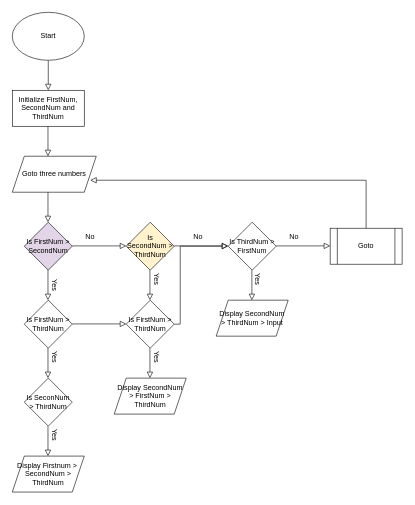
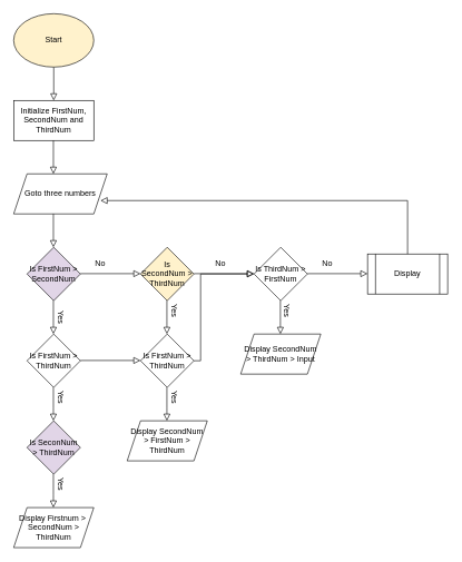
  <mxCell id="0" />
  <mxCell id="1" parent="0" />
  <mxCell id="2" value="" style="rounded=0;html=1;jettySize=auto;orthogonalLoop=1;fontSize=11;endArrow=block;endFill=0;endSize=8;strokeWidth=1;shadow=0;labelBackgroundColor=none;edgeStyle=orthogonalEdgeStyle;" parent="1" edge="1"><mxGeometry relative="1" as="geometry"><mxPoint x="80" y="100" as="sourcePoint" /><mxPoint x="80" y="150" as="targetPoint" /></mxGeometry></mxCell>
- <mxCell id="3" value="Start" style="ellipse;whiteSpace=wrap;html=1;" vertex="1" parent="1"><mxGeometry x="20" y="20" width="120" height="80" as="geometry" /></mxCell>
+ <mxCell id="3" value="Start" style="ellipse;whiteSpace=wrap;html=1;fillColor=#fff2cc;" vertex="1" parent="1"><mxGeometry x="20" y="20" width="120" height="80" as="geometry" /></mxCell>
  <mxCell id="4" value="Initialize FirstNum, SecondNum and ThirdNum" style="rounded=0;whiteSpace=wrap;html=1;" vertex="1" parent="1"><mxGeometry x="20" y="150" width="120" height="60" as="geometry" /></mxCell>
  <mxCell id="5" value="" style="rounded=0;html=1;jettySize=auto;orthogonalLoop=1;fontSize=11;endArrow=block;endFill=0;endSize=8;strokeWidth=1;shadow=0;labelBackgroundColor=none;edgeStyle=orthogonalEdgeStyle;" edge="1" parent="1"><mxGeometry relative="1" as="geometry"><mxPoint x="79.5" y="210" as="sourcePoint" /><mxPoint x="79.5" y="260" as="targetPoint" /></mxGeometry></mxCell>
  <mxCell id="6" value="Goto three numbers" style="shape=parallelogram;perimeter=parallelogramPerimeter;whiteSpace=wrap;html=1;fixedSize=1;" vertex="1" parent="1"><mxGeometry x="20" y="260" width="140" height="60" as="geometry" /></mxCell>
  <mxCell id="7" value="" style="rounded=0;html=1;jettySize=auto;orthogonalLoop=1;fontSize=11;endArrow=block;endFill=0;endSize=8;strokeWidth=1;shadow=0;labelBackgroundColor=none;edgeStyle=orthogonalEdgeStyle;" edge="1" parent="1"><mxGeometry relative="1" as="geometry"><mxPoint x="79.5" y="320" as="sourcePoint" /><mxPoint x="79.5" y="370" as="targetPoint" /></mxGeometry></mxCell>
  <mxCell id="8" value="Is FirstNum &amp;gt; SecondNum" style="rhombus;whiteSpace=wrap;html=1;fillColor=#e1d5e7;" vertex="1" parent="1"><mxGeometry x="40" y="370" width="80" height="80" as="geometry" /></mxCell>
  <mxCell id="9" value="" style="rounded=0;html=1;jettySize=auto;orthogonalLoop=1;fontSize=11;endArrow=block;endFill=0;endSize=8;strokeWidth=1;shadow=0;labelBackgroundColor=none;edgeStyle=orthogonalEdgeStyle;" edge="1" parent="1"><mxGeometry relative="1" as="geometry"><mxPoint x="79.5" y="580" as="sourcePoint" /><mxPoint x="79.5" y="630" as="targetPoint" /><Array as="points"><mxPoint x="79.5" y="610" /><mxPoint x="79.5" y="610" /></Array></mxGeometry></mxCell>
  <mxCell id="10" value="" style="rounded=0;html=1;jettySize=auto;orthogonalLoop=1;fontSize=11;endArrow=block;endFill=0;endSize=8;strokeWidth=1;shadow=0;labelBackgroundColor=none;edgeStyle=orthogonalEdgeStyle;" edge="1" parent="1"><mxGeometry relative="1" as="geometry"><mxPoint x="79.5" y="450" as="sourcePoint" /><mxPoint x="79.5" y="500" as="targetPoint" /></mxGeometry></mxCell>
  <mxCell id="11" value="" style="rounded=0;html=1;jettySize=auto;orthogonalLoop=1;fontSize=11;endArrow=block;endFill=0;endSize=8;strokeWidth=1;shadow=0;labelBackgroundColor=none;edgeStyle=orthogonalEdgeStyle;" edge="1" parent="1"><mxGeometry relative="1" as="geometry"><mxPoint x="120" y="409.5" as="sourcePoint" /><mxPoint x="210" y="409.5" as="targetPoint" /></mxGeometry></mxCell>
  <mxCell id="12" value="Is SecondNum &amp;gt; ThirdNum" style="rhombus;whiteSpace=wrap;html=1;fillColor=#fff2cc;" vertex="1" parent="1"><mxGeometry x="210" y="370" width="80" height="80" as="geometry" /></mxCell>
  <mxCell id="13" value="Is FirstNum &amp;gt; ThirdNum" style="rhombus;whiteSpace=wrap;html=1;" vertex="1" parent="1"><mxGeometry x="40" y="500" width="80" height="80" as="geometry" /></mxCell>
  <mxCell id="14" value="Display Firstnum &amp;gt;&amp;nbsp; SecondNum &amp;gt; ThirdNum" style="shape=parallelogram;perimeter=parallelogramPerimeter;whiteSpace=wrap;html=1;fixedSize=1;" vertex="1" parent="1"><mxGeometry x="20" y="760" width="120" height="60" as="geometry" /></mxCell>
- <mxCell id="15" value="Is SeconNum &amp;gt; ThirdNum" style="rhombus;whiteSpace=wrap;html=1;" vertex="1" parent="1"><mxGeometry x="40" y="630" width="80" height="80" as="geometry" /></mxCell>
+ <mxCell id="15" value="Is SeconNum &amp;gt; ThirdNum" style="rhombus;whiteSpace=wrap;html=1;fillColor=#e1d5e7;" vertex="1" parent="1"><mxGeometry x="40" y="630" width="80" height="80" as="geometry" /></mxCell>
  <mxCell id="16" value="" style="rounded=0;html=1;jettySize=auto;orthogonalLoop=1;fontSize=11;endArrow=block;endFill=0;endSize=8;strokeWidth=1;shadow=0;labelBackgroundColor=none;edgeStyle=orthogonalEdgeStyle;" edge="1" parent="1"><mxGeometry relative="1" as="geometry"><mxPoint x="249.5" y="580" as="sourcePoint" /><mxPoint x="249.5" y="630" as="targetPoint" /><Array as="points"><mxPoint x="249.5" y="610" /><mxPoint x="249.5" y="610" /></Array></mxGeometry></mxCell>
  <mxCell id="17" value="" style="rounded=0;html=1;jettySize=auto;orthogonalLoop=1;fontSize=11;endArrow=block;endFill=0;endSize=8;strokeWidth=1;shadow=0;labelBackgroundColor=none;edgeStyle=orthogonalEdgeStyle;" edge="1" parent="1"><mxGeometry relative="1" as="geometry"><mxPoint x="249.5" y="450" as="sourcePoint" /><mxPoint x="249.5" y="500" as="targetPoint" /><Array as="points"><mxPoint x="249.5" y="480" /><mxPoint x="249.5" y="480" /></Array></mxGeometry></mxCell>
  <mxCell id="18" value="" style="rounded=0;html=1;jettySize=auto;orthogonalLoop=1;fontSize=11;endArrow=block;endFill=0;endSize=8;strokeWidth=1;shadow=0;labelBackgroundColor=none;edgeStyle=orthogonalEdgeStyle;" edge="1" parent="1"><mxGeometry relative="1" as="geometry"><mxPoint x="79.5" y="710" as="sourcePoint" /><mxPoint x="79.5" y="760" as="targetPoint" /><Array as="points"><mxPoint x="79.5" y="740" /><mxPoint x="79.5" y="740" /></Array></mxGeometry></mxCell>
  <mxCell id="19" value="Is FirstNum &amp;gt; ThirdNum" style="rhombus;whiteSpace=wrap;html=1;" vertex="1" parent="1"><mxGeometry x="210" y="500" width="80" height="80" as="geometry" /></mxCell>
  <mxCell id="20" value="Display SecondNum &amp;gt; FirstNum &amp;gt; ThirdNum" style="shape=parallelogram;perimeter=parallelogramPerimeter;whiteSpace=wrap;html=1;fixedSize=1;" vertex="1" parent="1"><mxGeometry x="190" y="630" width="120" height="60" as="geometry" /></mxCell>
  <mxCell id="21" value="Is ThirdNum &amp;gt; FirstNum" style="rhombus;whiteSpace=wrap;html=1;" vertex="1" parent="1"><mxGeometry x="380" y="370" width="80" height="80" as="geometry" /></mxCell>
  <mxCell id="22" value="" style="rounded=0;html=1;jettySize=auto;orthogonalLoop=1;fontSize=11;endArrow=block;endFill=0;endSize=8;strokeWidth=1;shadow=0;labelBackgroundColor=none;edgeStyle=orthogonalEdgeStyle;" edge="1" parent="1"><mxGeometry relative="1" as="geometry"><mxPoint x="290" y="409.5" as="sourcePoint" /><mxPoint x="380" y="409.5" as="targetPoint" /></mxGeometry></mxCell>
  <mxCell id="23" value="" style="rounded=0;html=1;jettySize=auto;orthogonalLoop=1;fontSize=11;endArrow=block;endFill=0;endSize=8;strokeWidth=1;shadow=0;labelBackgroundColor=none;edgeStyle=orthogonalEdgeStyle;" edge="1" parent="1"><mxGeometry relative="1" as="geometry"><mxPoint x="419.5" y="450" as="sourcePoint" /><mxPoint x="419.5" y="500" as="targetPoint" /><Array as="points"><mxPoint x="419.5" y="480" /><mxPoint x="419.5" y="480" /></Array></mxGeometry></mxCell>
  <mxCell id="24" value="Display SecondNum &amp;gt; ThirdNum &amp;gt; Input" style="shape=parallelogram;perimeter=parallelogramPerimeter;whiteSpace=wrap;html=1;fixedSize=1;" vertex="1" parent="1"><mxGeometry x="360" y="500" width="120" height="60" as="geometry" /></mxCell>
  <mxCell id="25" value="" style="rounded=0;html=1;jettySize=auto;orthogonalLoop=1;fontSize=11;endArrow=block;endFill=0;endSize=8;strokeWidth=1;shadow=0;labelBackgroundColor=none;edgeStyle=orthogonalEdgeStyle;" edge="1" parent="1"><mxGeometry relative="1" as="geometry"><mxPoint x="460" y="409.5" as="sourcePoint" /><mxPoint x="550" y="409.5" as="targetPoint" /></mxGeometry></mxCell>
- <mxCell id="26" value="Goto" style="shape=process;whiteSpace=wrap;html=1;backgroundOutline=1;" vertex="1" parent="1"><mxGeometry x="550" y="380" width="120" height="60" as="geometry" /></mxCell>
+ <mxCell id="26" value="Display" style="shape=process;whiteSpace=wrap;html=1;backgroundOutline=1;" vertex="1" parent="1"><mxGeometry x="550" y="380" width="120" height="60" as="geometry" /></mxCell>
  <mxCell id="27" value="" style="rounded=0;html=1;jettySize=auto;orthogonalLoop=1;fontSize=11;endArrow=block;endFill=0;endSize=8;strokeWidth=1;shadow=0;labelBackgroundColor=none;edgeStyle=orthogonalEdgeStyle;exitX=0.5;exitY=0;exitDx=0;exitDy=0;" edge="1" parent="1" source="26"><mxGeometry relative="1" as="geometry"><mxPoint x="609.94" y="370" as="sourcePoint" /><mxPoint x="150" y="300" as="targetPoint" /><Array as="points"><mxPoint x="610" y="300" /></Array></mxGeometry></mxCell>
  <mxCell id="28" value="No" style="text;html=1;strokeColor=none;fillColor=none;align=center;verticalAlign=middle;whiteSpace=wrap;rounded=0;" vertex="1" parent="1"><mxGeometry x="120" y="380" width="60" height="30" as="geometry" /></mxCell>
  <mxCell id="29" value="No" style="text;html=1;strokeColor=none;fillColor=none;align=center;verticalAlign=middle;whiteSpace=wrap;rounded=0;" vertex="1" parent="1"><mxGeometry x="300" y="380" width="60" height="30" as="geometry" /></mxCell>
  <mxCell id="30" value="No" style="text;html=1;strokeColor=none;fillColor=none;align=center;verticalAlign=middle;whiteSpace=wrap;rounded=0;" vertex="1" parent="1"><mxGeometry x="460" y="380" width="60" height="30" as="geometry" /></mxCell>
  <mxCell id="31" value="Yes" style="text;html=1;strokeColor=none;fillColor=none;align=center;verticalAlign=middle;whiteSpace=wrap;rounded=0;rotation=90;" vertex="1" parent="1"><mxGeometry x="60" y="710" width="60" height="30" as="geometry" /></mxCell>
  <mxCell id="32" value="Yes" style="text;html=1;strokeColor=none;fillColor=none;align=center;verticalAlign=middle;whiteSpace=wrap;rounded=0;rotation=90;" vertex="1" parent="1"><mxGeometry x="60" y="580" width="60" height="30" as="geometry" /></mxCell>
  <mxCell id="33" value="Yes" style="text;html=1;strokeColor=none;fillColor=none;align=center;verticalAlign=middle;whiteSpace=wrap;rounded=0;rotation=90;" vertex="1" parent="1"><mxGeometry x="230" y="580" width="60" height="30" as="geometry" /></mxCell>
  <mxCell id="34" value="Yes" style="text;html=1;strokeColor=none;fillColor=none;align=center;verticalAlign=middle;whiteSpace=wrap;rounded=0;rotation=90;" vertex="1" parent="1"><mxGeometry x="400" y="450" width="60" height="30" as="geometry" /></mxCell>
  <mxCell id="35" value="Yes" style="text;html=1;strokeColor=none;fillColor=none;align=center;verticalAlign=middle;whiteSpace=wrap;rounded=0;rotation=90;" vertex="1" parent="1"><mxGeometry x="230" y="450" width="60" height="30" as="geometry" /></mxCell>
  <mxCell id="36" value="Yes" style="text;html=1;strokeColor=none;fillColor=none;align=center;verticalAlign=middle;whiteSpace=wrap;rounded=0;rotation=90;" vertex="1" parent="1"><mxGeometry x="60" y="460" width="60" height="30" as="geometry" /></mxCell>
  <mxCell id="37" value="" style="rounded=0;html=1;jettySize=auto;orthogonalLoop=1;fontSize=11;endArrow=block;endFill=0;endSize=8;strokeWidth=1;shadow=0;labelBackgroundColor=none;edgeStyle=orthogonalEdgeStyle;exitX=1;exitY=0.5;exitDx=0;exitDy=0;" edge="1" parent="1" source="19"><mxGeometry relative="1" as="geometry"><mxPoint x="274" y="500" as="sourcePoint" /><mxPoint x="380" y="410" as="targetPoint" /><Array as="points"><mxPoint x="300" y="540" /><mxPoint x="300" y="410" /></Array></mxGeometry></mxCell>
  <mxCell id="38" value="" style="rounded=0;html=1;jettySize=auto;orthogonalLoop=1;fontSize=11;endArrow=block;endFill=0;endSize=8;strokeWidth=1;shadow=0;labelBackgroundColor=none;edgeStyle=orthogonalEdgeStyle;" edge="1" parent="1"><mxGeometry relative="1" as="geometry"><mxPoint x="120" y="539.57" as="sourcePoint" /><mxPoint x="210" y="539.57" as="targetPoint" /></mxGeometry></mxCell>
